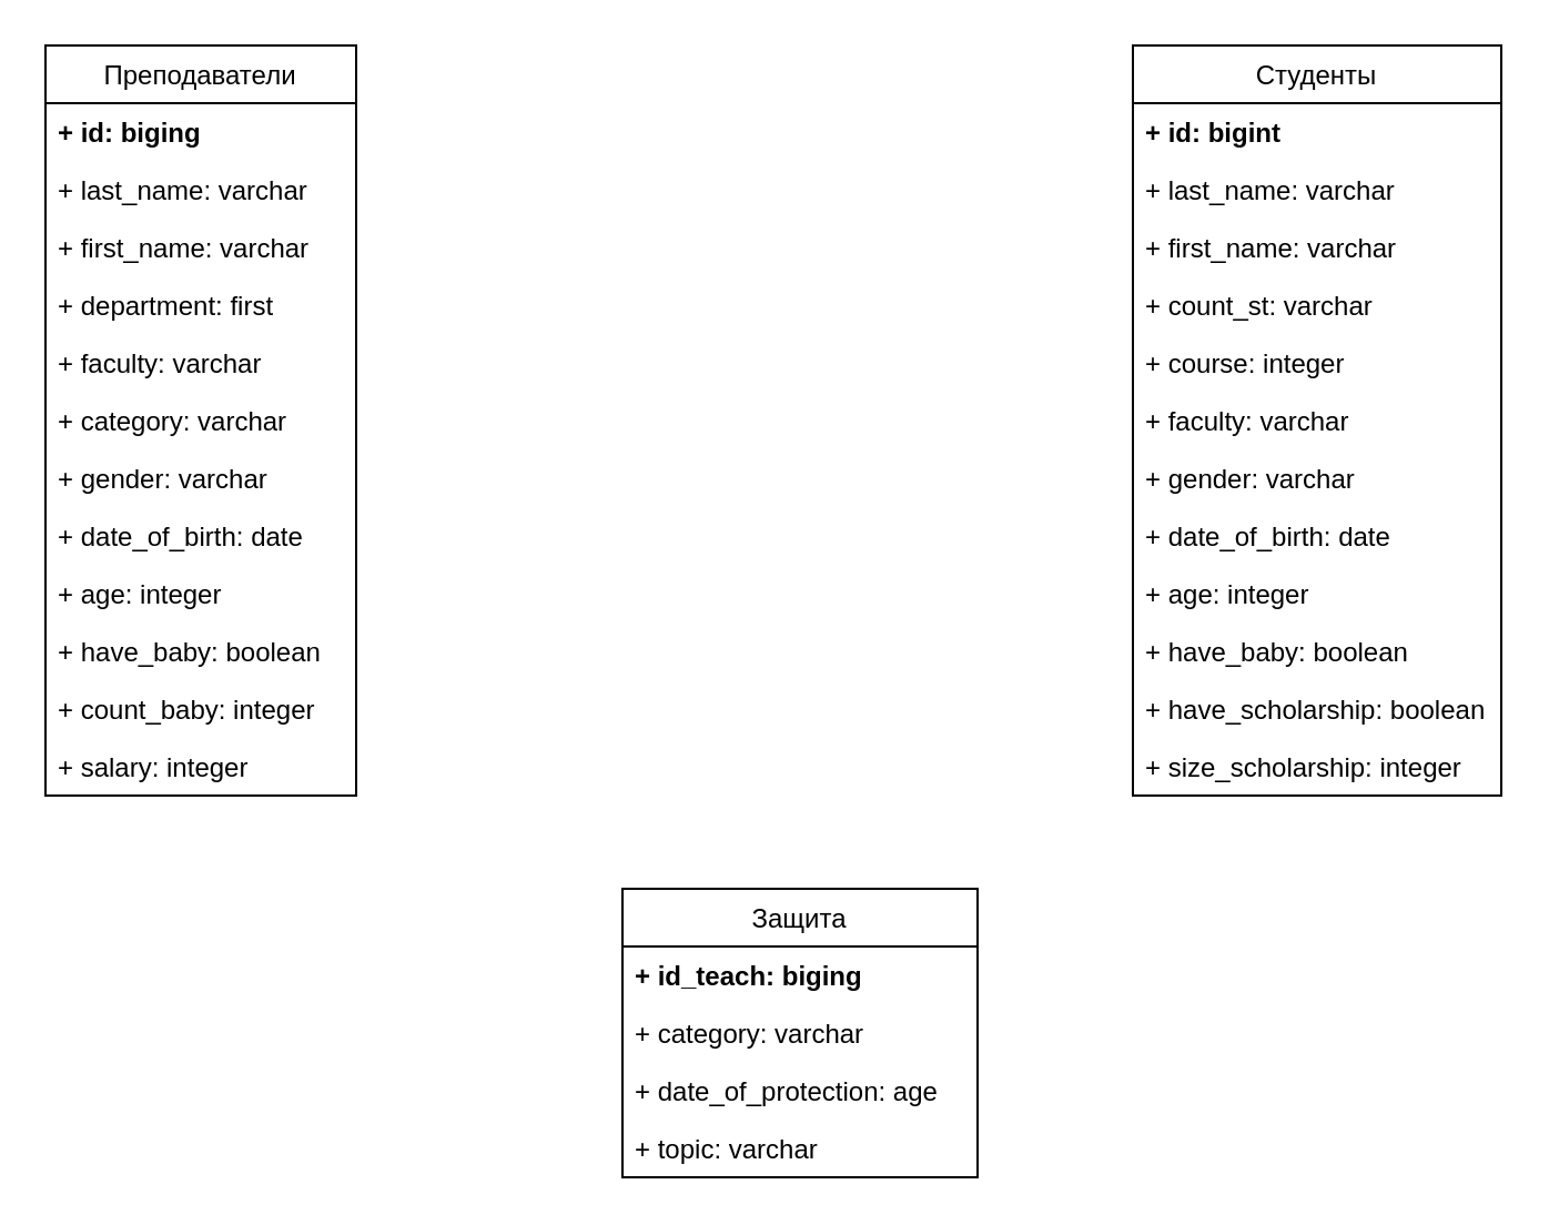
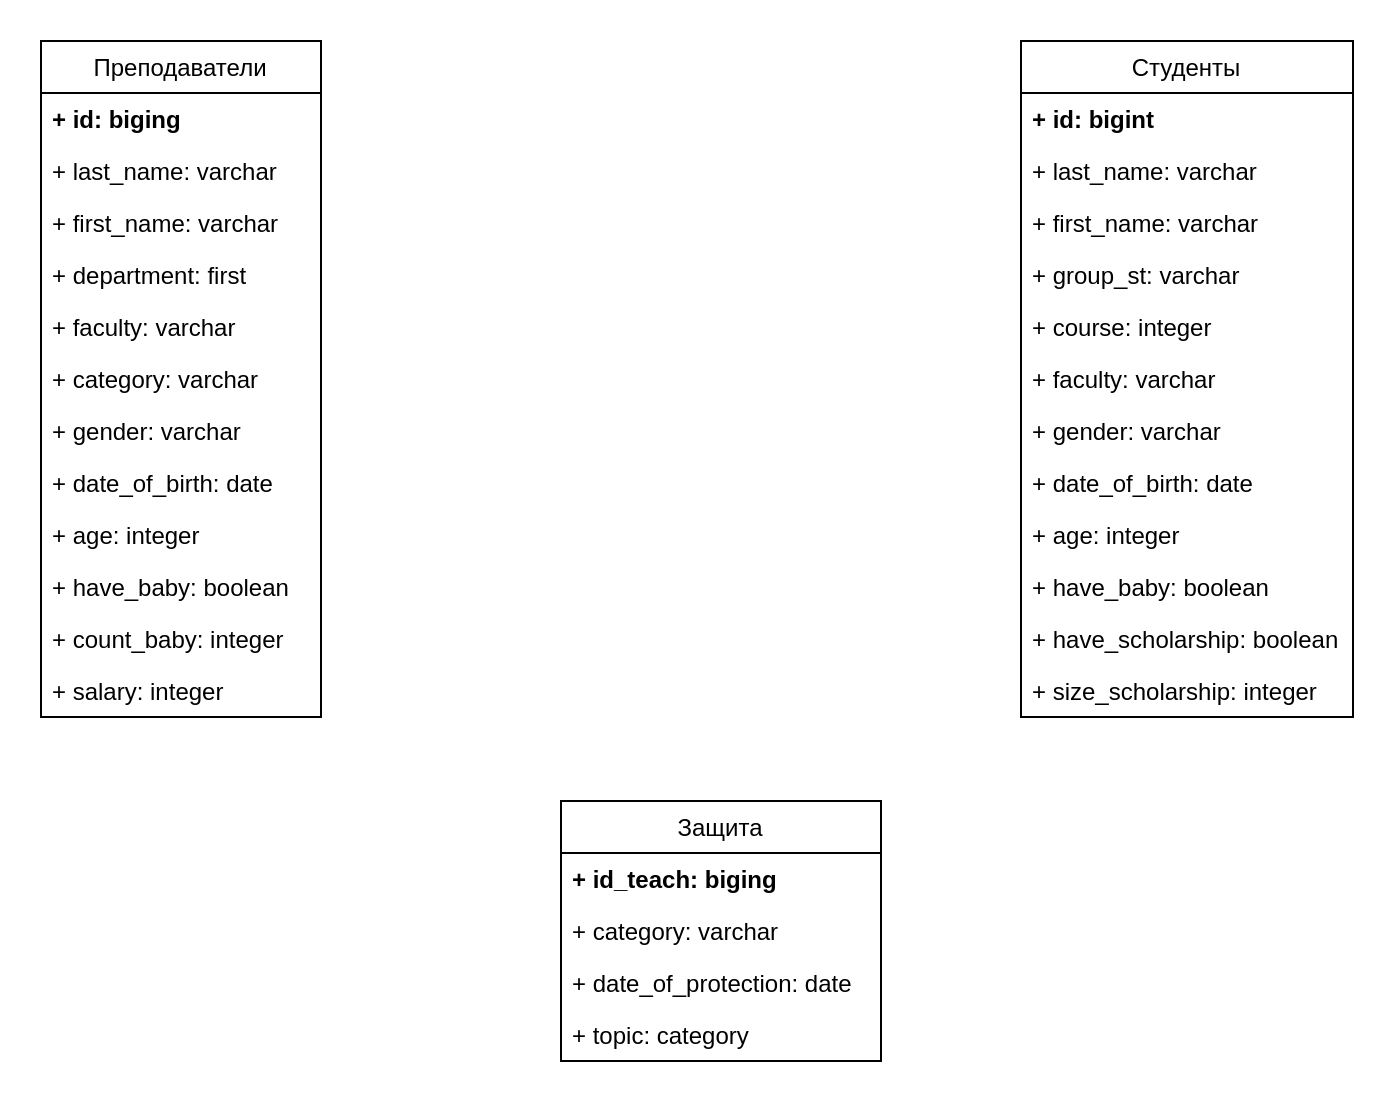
  <mxCell id="0" />
  <mxCell id="1" parent="0" />
  <mxCell id="2" value="Студенты" style="swimlane;fontStyle=0;childLayout=stackLayout;horizontal=1;startSize=26;fillColor=none;horizontalStack=0;resizeParent=1;resizeParentMax=0;resizeLast=0;collapsible=1;marginBottom=0;" vertex="1" parent="1"><mxGeometry x="510" y="20" width="166" height="338" as="geometry"><mxRectangle x="320" y="120" width="90" height="26" as="alternateBounds" /></mxGeometry></mxCell>
  <mxCell id="3" value="+ id: bigint" style="text;strokeColor=none;fillColor=none;align=left;verticalAlign=top;spacingLeft=4;spacingRight=4;overflow=hidden;rotatable=0;points=[[0,0.5],[1,0.5]];portConstraint=eastwest;fontStyle=1" vertex="1" parent="2"><mxGeometry y="26" width="166" height="26" as="geometry" /></mxCell>
  <mxCell id="4" value="+ last_name: varchar" style="text;strokeColor=none;fillColor=none;align=left;verticalAlign=top;spacingLeft=4;spacingRight=4;overflow=hidden;rotatable=0;points=[[0,0.5],[1,0.5]];portConstraint=eastwest;" vertex="1" parent="2"><mxGeometry y="52" width="166" height="26" as="geometry" /></mxCell>
  <mxCell id="5" value="+ first_name: varchar" style="text;strokeColor=none;fillColor=none;align=left;verticalAlign=top;spacingLeft=4;spacingRight=4;overflow=hidden;rotatable=0;points=[[0,0.5],[1,0.5]];portConstraint=eastwest;" vertex="1" parent="2"><mxGeometry y="78" width="166" height="26" as="geometry" /></mxCell>
- <mxCell id="6" value="+ count_st: varchar" style="text;strokeColor=none;fillColor=none;align=left;verticalAlign=top;spacingLeft=4;spacingRight=4;overflow=hidden;rotatable=0;points=[[0,0.5],[1,0.5]];portConstraint=eastwest;" vertex="1" parent="2"><mxGeometry y="104" width="166" height="26" as="geometry" /></mxCell>
+ <mxCell id="6" value="+ group_st: varchar" style="text;strokeColor=none;fillColor=none;align=left;verticalAlign=top;spacingLeft=4;spacingRight=4;overflow=hidden;rotatable=0;points=[[0,0.5],[1,0.5]];portConstraint=eastwest;" vertex="1" parent="2"><mxGeometry y="104" width="166" height="26" as="geometry" /></mxCell>
  <mxCell id="7" value="+ course: integer" style="text;strokeColor=none;fillColor=none;align=left;verticalAlign=top;spacingLeft=4;spacingRight=4;overflow=hidden;rotatable=0;points=[[0,0.5],[1,0.5]];portConstraint=eastwest;" vertex="1" parent="2"><mxGeometry y="130" width="166" height="26" as="geometry" /></mxCell>
  <mxCell id="8" value="+ faculty: varchar" style="text;strokeColor=none;fillColor=none;align=left;verticalAlign=top;spacingLeft=4;spacingRight=4;overflow=hidden;rotatable=0;points=[[0,0.5],[1,0.5]];portConstraint=eastwest;" vertex="1" parent="2"><mxGeometry y="156" width="166" height="26" as="geometry" /></mxCell>
  <mxCell id="9" value="+ gender: varchar" style="text;strokeColor=none;fillColor=none;align=left;verticalAlign=top;spacingLeft=4;spacingRight=4;overflow=hidden;rotatable=0;points=[[0,0.5],[1,0.5]];portConstraint=eastwest;" vertex="1" parent="2"><mxGeometry y="182" width="166" height="26" as="geometry" /></mxCell>
  <mxCell id="10" value="+ date_of_birth: date" style="text;strokeColor=none;fillColor=none;align=left;verticalAlign=top;spacingLeft=4;spacingRight=4;overflow=hidden;rotatable=0;points=[[0,0.5],[1,0.5]];portConstraint=eastwest;" vertex="1" parent="2"><mxGeometry y="208" width="166" height="26" as="geometry" /></mxCell>
  <mxCell id="11" value="+ age: integer" style="text;strokeColor=none;fillColor=none;align=left;verticalAlign=top;spacingLeft=4;spacingRight=4;overflow=hidden;rotatable=0;points=[[0,0.5],[1,0.5]];portConstraint=eastwest;" vertex="1" parent="2"><mxGeometry y="234" width="166" height="26" as="geometry" /></mxCell>
  <mxCell id="12" value="+ have_baby: boolean" style="text;strokeColor=none;fillColor=none;align=left;verticalAlign=top;spacingLeft=4;spacingRight=4;overflow=hidden;rotatable=0;points=[[0,0.5],[1,0.5]];portConstraint=eastwest;" vertex="1" parent="2"><mxGeometry y="260" width="166" height="26" as="geometry" /></mxCell>
  <mxCell id="13" value="+ have_scholarship: boolean" style="text;strokeColor=none;fillColor=none;align=left;verticalAlign=top;spacingLeft=4;spacingRight=4;overflow=hidden;rotatable=0;points=[[0,0.5],[1,0.5]];portConstraint=eastwest;" vertex="1" parent="2"><mxGeometry y="286" width="166" height="26" as="geometry" /></mxCell>
  <mxCell id="14" value="+ size_scholarship: integer" style="text;strokeColor=none;fillColor=none;align=left;verticalAlign=top;spacingLeft=4;spacingRight=4;overflow=hidden;rotatable=0;points=[[0,0.5],[1,0.5]];portConstraint=eastwest;" vertex="1" parent="2"><mxGeometry y="312" width="166" height="26" as="geometry" /></mxCell>
  <mxCell id="15" value="Преподаватели" style="swimlane;fontStyle=0;childLayout=stackLayout;horizontal=1;startSize=26;fillColor=none;horizontalStack=0;resizeParent=1;resizeParentMax=0;resizeLast=0;collapsible=1;marginBottom=0;" vertex="1" parent="1"><mxGeometry x="20" y="20" width="140" height="338" as="geometry" /></mxCell>
  <mxCell id="16" value="+ id: biging" style="text;strokeColor=none;fillColor=none;align=left;verticalAlign=top;spacingLeft=4;spacingRight=4;overflow=hidden;rotatable=0;points=[[0,0.5],[1,0.5]];portConstraint=eastwest;fontStyle=1" vertex="1" parent="15"><mxGeometry y="26" width="140" height="26" as="geometry" /></mxCell>
  <mxCell id="17" value="+ last_name: varchar" style="text;strokeColor=none;fillColor=none;align=left;verticalAlign=top;spacingLeft=4;spacingRight=4;overflow=hidden;rotatable=0;points=[[0,0.5],[1,0.5]];portConstraint=eastwest;" vertex="1" parent="15"><mxGeometry y="52" width="140" height="26" as="geometry" /></mxCell>
  <mxCell id="18" value="+ first_name: varchar" style="text;strokeColor=none;fillColor=none;align=left;verticalAlign=top;spacingLeft=4;spacingRight=4;overflow=hidden;rotatable=0;points=[[0,0.5],[1,0.5]];portConstraint=eastwest;" vertex="1" parent="15"><mxGeometry y="78" width="140" height="26" as="geometry" /></mxCell>
  <mxCell id="19" value="+ department: first" style="text;strokeColor=none;fillColor=none;align=left;verticalAlign=top;spacingLeft=4;spacingRight=4;overflow=hidden;rotatable=0;points=[[0,0.5],[1,0.5]];portConstraint=eastwest;" vertex="1" parent="15"><mxGeometry y="104" width="140" height="26" as="geometry" /></mxCell>
  <mxCell id="20" value="+ faculty: varchar" style="text;strokeColor=none;fillColor=none;align=left;verticalAlign=top;spacingLeft=4;spacingRight=4;overflow=hidden;rotatable=0;points=[[0,0.5],[1,0.5]];portConstraint=eastwest;" vertex="1" parent="15"><mxGeometry y="130" width="140" height="26" as="geometry" /></mxCell>
  <mxCell id="21" value="+ category: varchar" style="text;strokeColor=none;fillColor=none;align=left;verticalAlign=top;spacingLeft=4;spacingRight=4;overflow=hidden;rotatable=0;points=[[0,0.5],[1,0.5]];portConstraint=eastwest;" vertex="1" parent="15"><mxGeometry y="156" width="140" height="26" as="geometry" /></mxCell>
  <mxCell id="22" value="+ gender: varchar" style="text;strokeColor=none;fillColor=none;align=left;verticalAlign=top;spacingLeft=4;spacingRight=4;overflow=hidden;rotatable=0;points=[[0,0.5],[1,0.5]];portConstraint=eastwest;" vertex="1" parent="15"><mxGeometry y="182" width="140" height="26" as="geometry" /></mxCell>
  <mxCell id="23" value="+ date_of_birth: date" style="text;strokeColor=none;fillColor=none;align=left;verticalAlign=top;spacingLeft=4;spacingRight=4;overflow=hidden;rotatable=0;points=[[0,0.5],[1,0.5]];portConstraint=eastwest;" vertex="1" parent="15"><mxGeometry y="208" width="140" height="26" as="geometry" /></mxCell>
  <mxCell id="24" value="+ age: integer" style="text;strokeColor=none;fillColor=none;align=left;verticalAlign=top;spacingLeft=4;spacingRight=4;overflow=hidden;rotatable=0;points=[[0,0.5],[1,0.5]];portConstraint=eastwest;" vertex="1" parent="15"><mxGeometry y="234" width="140" height="26" as="geometry" /></mxCell>
  <mxCell id="25" value="+ have_baby: boolean" style="text;strokeColor=none;fillColor=none;align=left;verticalAlign=top;spacingLeft=4;spacingRight=4;overflow=hidden;rotatable=0;points=[[0,0.5],[1,0.5]];portConstraint=eastwest;" vertex="1" parent="15"><mxGeometry y="260" width="140" height="26" as="geometry" /></mxCell>
  <mxCell id="26" value="+ count_baby: integer" style="text;strokeColor=none;fillColor=none;align=left;verticalAlign=top;spacingLeft=4;spacingRight=4;overflow=hidden;rotatable=0;points=[[0,0.5],[1,0.5]];portConstraint=eastwest;" vertex="1" parent="15"><mxGeometry y="286" width="140" height="26" as="geometry" /></mxCell>
  <mxCell id="27" value="+ salary: integer" style="text;strokeColor=none;fillColor=none;align=left;verticalAlign=top;spacingLeft=4;spacingRight=4;overflow=hidden;rotatable=0;points=[[0,0.5],[1,0.5]];portConstraint=eastwest;" vertex="1" parent="15"><mxGeometry y="312" width="140" height="26" as="geometry" /></mxCell>
  <mxCell id="28" value="Защита" style="swimlane;fontStyle=0;align=center;verticalAlign=top;childLayout=stackLayout;horizontal=1;startSize=26;horizontalStack=0;resizeParent=1;resizeParentMax=0;resizeLast=0;collapsible=1;marginBottom=0;" vertex="1" parent="1"><mxGeometry x="280" y="400" width="160" height="130" as="geometry" /></mxCell>
  <mxCell id="29" value="+ id_teach: biging" style="text;strokeColor=none;fillColor=none;align=left;verticalAlign=top;spacingLeft=4;spacingRight=4;overflow=hidden;rotatable=0;points=[[0,0.5],[1,0.5]];portConstraint=eastwest;fontStyle=1" vertex="1" parent="28"><mxGeometry y="26" width="160" height="26" as="geometry" /></mxCell>
  <mxCell id="30" value="+ category: varchar" style="text;strokeColor=none;fillColor=none;align=left;verticalAlign=top;spacingLeft=4;spacingRight=4;overflow=hidden;rotatable=0;points=[[0,0.5],[1,0.5]];portConstraint=eastwest;" vertex="1" parent="28"><mxGeometry y="52" width="160" height="26" as="geometry" /></mxCell>
- <mxCell id="31" value="+ date_of_protection: age" style="text;strokeColor=none;fillColor=none;align=left;verticalAlign=top;spacingLeft=4;spacingRight=4;overflow=hidden;rotatable=0;points=[[0,0.5],[1,0.5]];portConstraint=eastwest;" vertex="1" parent="28"><mxGeometry y="78" width="160" height="26" as="geometry" /></mxCell>
- <mxCell id="32" value="+ topic: varchar" style="text;strokeColor=none;fillColor=none;align=left;verticalAlign=top;spacingLeft=4;spacingRight=4;overflow=hidden;rotatable=0;points=[[0,0.5],[1,0.5]];portConstraint=eastwest;" vertex="1" parent="28"><mxGeometry y="104" width="160" height="26" as="geometry" /></mxCell>
+ <mxCell id="31" value="+ date_of_protection: date" style="text;strokeColor=none;fillColor=none;align=left;verticalAlign=top;spacingLeft=4;spacingRight=4;overflow=hidden;rotatable=0;points=[[0,0.5],[1,0.5]];portConstraint=eastwest;" vertex="1" parent="28"><mxGeometry y="78" width="160" height="26" as="geometry" /></mxCell>
+ <mxCell id="32" value="+ topic: category" style="text;strokeColor=none;fillColor=none;align=left;verticalAlign=top;spacingLeft=4;spacingRight=4;overflow=hidden;rotatable=0;points=[[0,0.5],[1,0.5]];portConstraint=eastwest;" vertex="1" parent="28"><mxGeometry y="104" width="160" height="26" as="geometry" /></mxCell>
